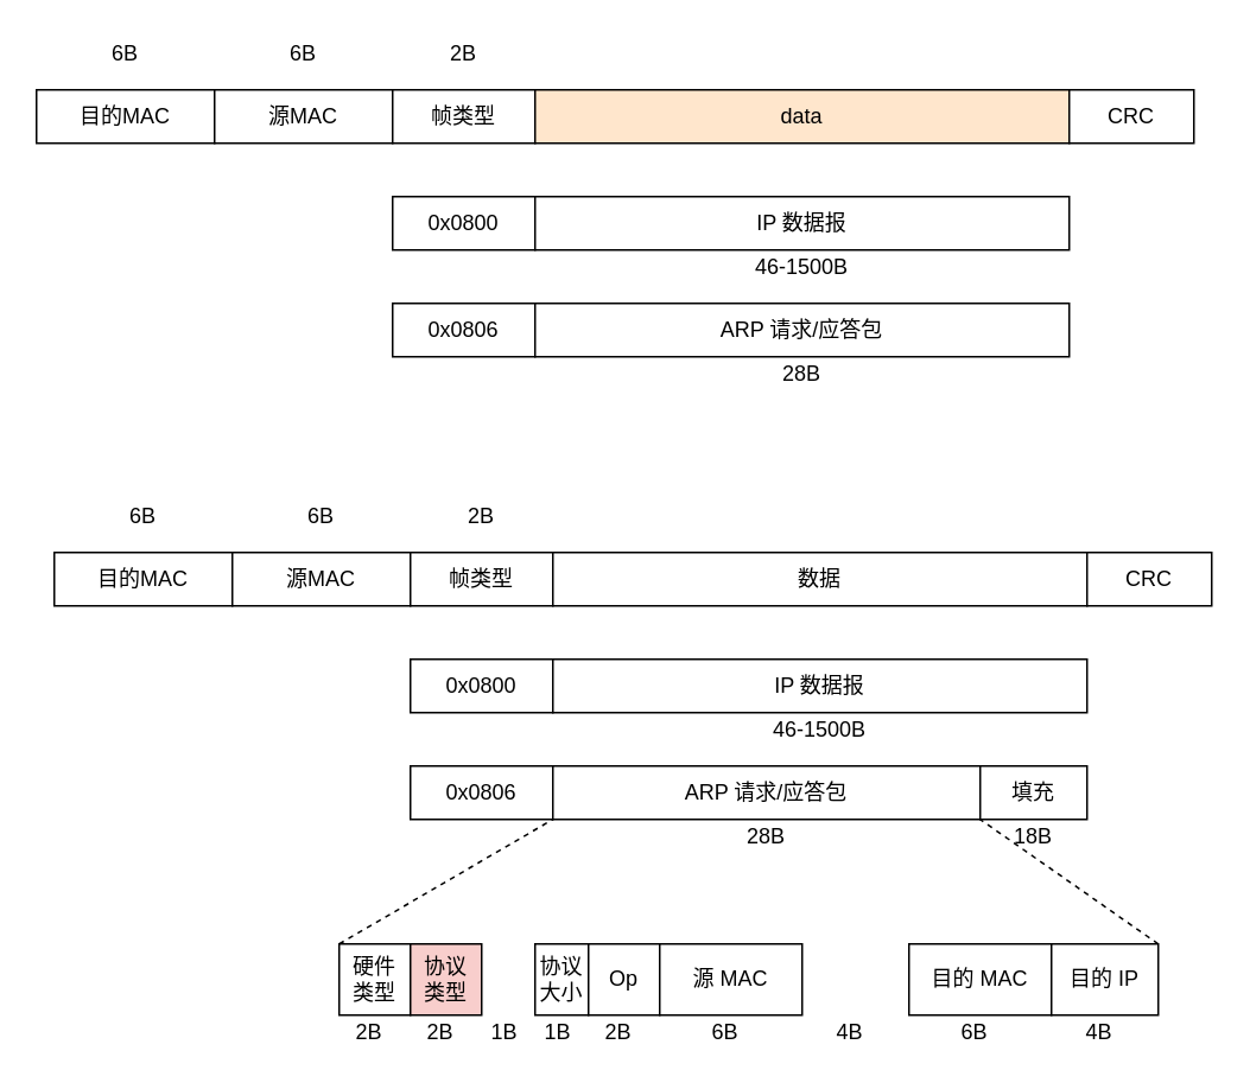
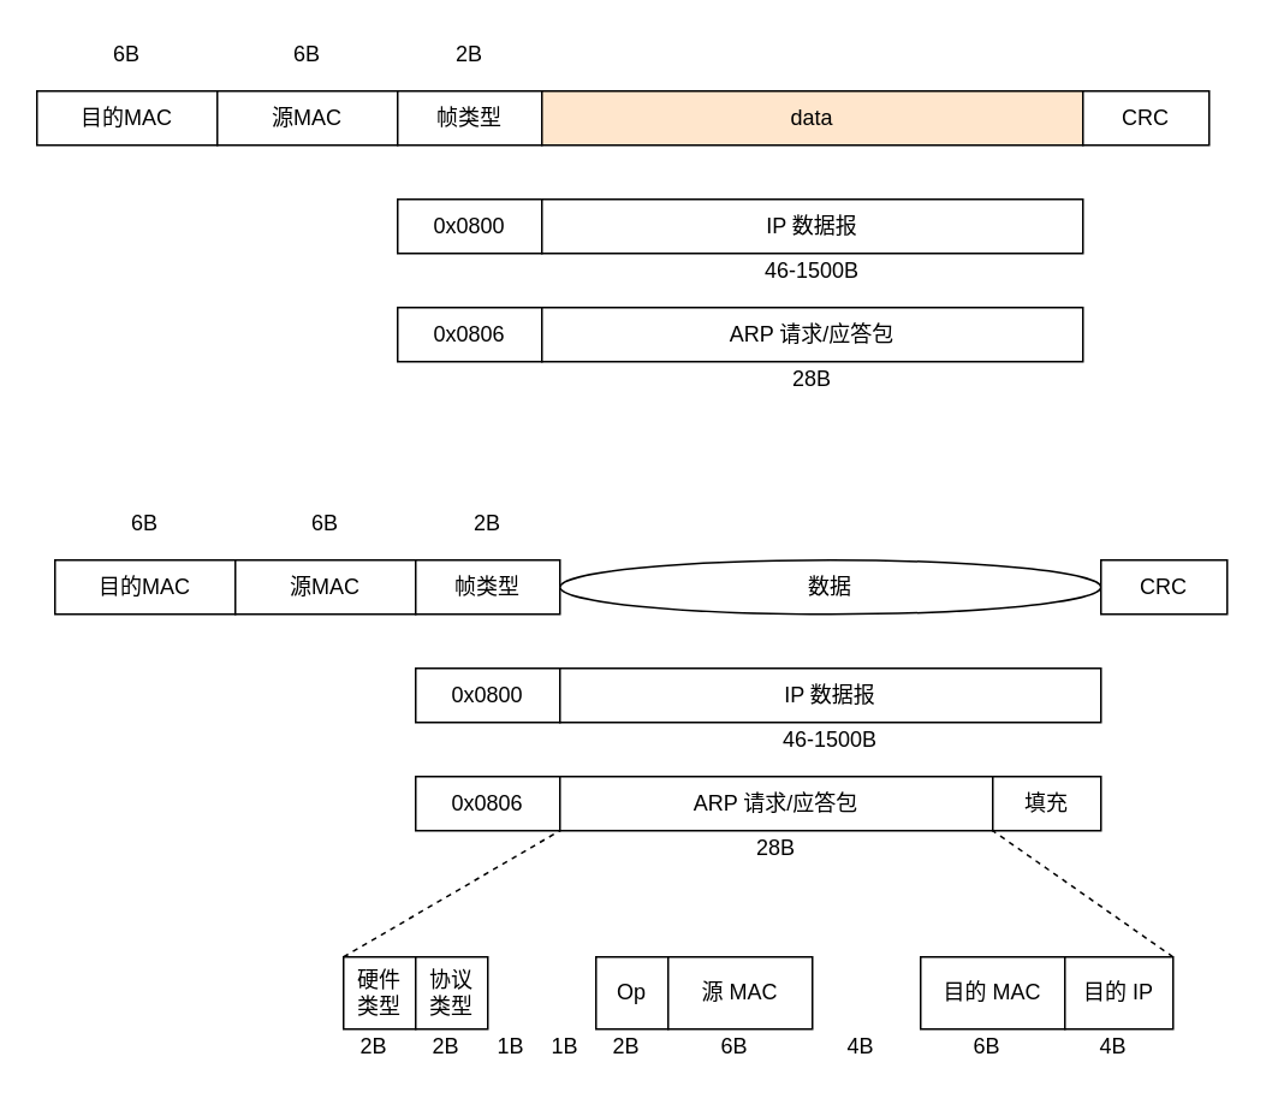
  <mxCell id="0" />
  <mxCell id="1" parent="0" />
  <mxCell id="2" value="目的MAC" style="rounded=0;whiteSpace=wrap;html=1;" parent="1" vertex="1"><mxGeometry x="20" y="50" width="100" height="30" as="geometry" /></mxCell>
  <mxCell id="3" value="源MAC" style="rounded=0;whiteSpace=wrap;html=1;" parent="1" vertex="1"><mxGeometry x="120" y="50" width="100" height="30" as="geometry" /></mxCell>
  <mxCell id="4" value="帧类型" style="rounded=0;whiteSpace=wrap;html=1;" parent="1" vertex="1"><mxGeometry x="220" y="50" width="80" height="30" as="geometry" /></mxCell>
  <mxCell id="5" value="data" style="rounded=0;whiteSpace=wrap;html=1;fillColor=#ffe6cc;" parent="1" vertex="1"><mxGeometry x="300" y="50" width="300" height="30" as="geometry" /></mxCell>
  <mxCell id="6" value="CRC" style="rounded=0;whiteSpace=wrap;html=1;" parent="1" vertex="1"><mxGeometry x="600" y="50" width="70" height="30" as="geometry" /></mxCell>
  <mxCell id="7" value="0x0800" style="rounded=0;whiteSpace=wrap;html=1;" parent="1" vertex="1"><mxGeometry x="220" y="110" width="80" height="30" as="geometry" /></mxCell>
  <mxCell id="8" value="IP 数据报" style="rounded=0;whiteSpace=wrap;html=1;" parent="1" vertex="1"><mxGeometry x="300" y="110" width="300" height="30" as="geometry" /></mxCell>
  <mxCell id="9" value="6B" style="text;html=1;strokeColor=none;fillColor=none;align=center;verticalAlign=middle;whiteSpace=wrap;rounded=0;" parent="1" vertex="1"><mxGeometry x="50" y="20" width="40" height="20" as="geometry" /></mxCell>
  <mxCell id="10" value="6B" style="text;html=1;strokeColor=none;fillColor=none;align=center;verticalAlign=middle;whiteSpace=wrap;rounded=0;" parent="1" vertex="1"><mxGeometry x="150" y="20" width="40" height="20" as="geometry" /></mxCell>
  <mxCell id="11" value="2B" style="text;html=1;strokeColor=none;fillColor=none;align=center;verticalAlign=middle;whiteSpace=wrap;rounded=0;" parent="1" vertex="1"><mxGeometry x="240" y="20" width="40" height="20" as="geometry" /></mxCell>
  <mxCell id="12" value="0x0806" style="rounded=0;whiteSpace=wrap;html=1;" parent="1" vertex="1"><mxGeometry x="220" y="170" width="80" height="30" as="geometry" /></mxCell>
  <mxCell id="13" value="ARP 请求/应答包" style="rounded=0;whiteSpace=wrap;html=1;" parent="1" vertex="1"><mxGeometry x="300" y="170" width="300" height="30" as="geometry" /></mxCell>
  <mxCell id="14" value="46-1500B" style="text;html=1;strokeColor=none;fillColor=none;align=center;verticalAlign=middle;whiteSpace=wrap;rounded=0;" parent="1" vertex="1"><mxGeometry x="420" y="140" width="60" height="20" as="geometry" /></mxCell>
  <mxCell id="15" value="28B" style="text;html=1;strokeColor=none;fillColor=none;align=center;verticalAlign=middle;whiteSpace=wrap;rounded=0;" parent="1" vertex="1"><mxGeometry x="420" y="200" width="60" height="20" as="geometry" /></mxCell>
  <mxCell id="16" value="目的MAC" style="rounded=0;whiteSpace=wrap;html=1;" parent="1" vertex="1"><mxGeometry x="30" y="310" width="100" height="30" as="geometry" /></mxCell>
  <mxCell id="17" value="源MAC" style="rounded=0;whiteSpace=wrap;html=1;" parent="1" vertex="1"><mxGeometry x="130" y="310" width="100" height="30" as="geometry" /></mxCell>
  <mxCell id="18" value="帧类型" style="rounded=0;whiteSpace=wrap;html=1;" parent="1" vertex="1"><mxGeometry x="230" y="310" width="80" height="30" as="geometry" /></mxCell>
- <mxCell id="19" value="数据" style="rounded=0;whiteSpace=wrap;html=1;" parent="1" vertex="1"><mxGeometry x="310" y="310" width="300" height="30" as="geometry" /></mxCell>
+ <mxCell id="19" value="数据" style="ellipse;whiteSpace=wrap;html=1;" parent="1" vertex="1"><mxGeometry x="310" y="310" width="300" height="30" as="geometry" /></mxCell>
  <mxCell id="20" value="CRC" style="rounded=0;whiteSpace=wrap;html=1;" parent="1" vertex="1"><mxGeometry x="610" y="310" width="70" height="30" as="geometry" /></mxCell>
  <mxCell id="21" value="0x0800" style="rounded=0;whiteSpace=wrap;html=1;" parent="1" vertex="1"><mxGeometry x="230" y="370" width="80" height="30" as="geometry" /></mxCell>
  <mxCell id="22" value="IP 数据报" style="rounded=0;whiteSpace=wrap;html=1;" parent="1" vertex="1"><mxGeometry x="310" y="370" width="300" height="30" as="geometry" /></mxCell>
  <mxCell id="23" value="6B" style="text;html=1;strokeColor=none;fillColor=none;align=center;verticalAlign=middle;whiteSpace=wrap;rounded=0;" parent="1" vertex="1"><mxGeometry x="60" y="280" width="40" height="20" as="geometry" /></mxCell>
  <mxCell id="24" value="6B" style="text;html=1;strokeColor=none;fillColor=none;align=center;verticalAlign=middle;whiteSpace=wrap;rounded=0;" parent="1" vertex="1"><mxGeometry x="160" y="280" width="40" height="20" as="geometry" /></mxCell>
  <mxCell id="25" value="2B" style="text;html=1;strokeColor=none;fillColor=none;align=center;verticalAlign=middle;whiteSpace=wrap;rounded=0;" parent="1" vertex="1"><mxGeometry x="250" y="280" width="40" height="20" as="geometry" /></mxCell>
  <mxCell id="26" value="0x0806" style="rounded=0;whiteSpace=wrap;html=1;" parent="1" vertex="1"><mxGeometry x="230" y="430" width="80" height="30" as="geometry" /></mxCell>
  <mxCell id="27" value="ARP 请求/应答包" style="rounded=0;whiteSpace=wrap;html=1;" parent="1" vertex="1"><mxGeometry x="310" y="430" width="240" height="30" as="geometry" /></mxCell>
  <mxCell id="28" value="46-1500B" style="text;html=1;strokeColor=none;fillColor=none;align=center;verticalAlign=middle;whiteSpace=wrap;rounded=0;" parent="1" vertex="1"><mxGeometry x="430" y="400" width="60" height="20" as="geometry" /></mxCell>
  <mxCell id="29" value="28B" style="text;html=1;strokeColor=none;fillColor=none;align=center;verticalAlign=middle;whiteSpace=wrap;rounded=0;" parent="1" vertex="1"><mxGeometry x="400" y="460" width="60" height="20" as="geometry" /></mxCell>
  <mxCell id="30" value="" style="endArrow=none;dashed=1;html=1;entryX=0;entryY=1;entryDx=0;entryDy=0;exitX=0;exitY=0;exitDx=0;exitDy=0;" parent="1" source="44" target="27" edge="1"><mxGeometry width="50" height="50" relative="1" as="geometry"><mxPoint x="270" y="520" as="sourcePoint" /><mxPoint x="320" y="470" as="targetPoint" /></mxGeometry></mxCell>
  <mxCell id="31" value="" style="endArrow=none;dashed=1;html=1;entryX=1;entryY=1;entryDx=0;entryDy=0;exitX=1;exitY=0;exitDx=0;exitDy=0;" parent="1" source="50" target="27" edge="1"><mxGeometry width="50" height="50" relative="1" as="geometry"><mxPoint x="80" y="540" as="sourcePoint" /><mxPoint x="320" y="470" as="targetPoint" /></mxGeometry></mxCell>
  <mxCell id="32" value="2B" style="text;html=1;strokeColor=none;fillColor=none;align=center;verticalAlign=middle;whiteSpace=wrap;rounded=0;" parent="1" vertex="1"><mxGeometry x="187" y="570" width="40" height="20" as="geometry" /></mxCell>
  <mxCell id="33" value="2B" style="text;html=1;strokeColor=none;fillColor=none;align=center;verticalAlign=middle;whiteSpace=wrap;rounded=0;" parent="1" vertex="1"><mxGeometry x="227" y="570" width="40" height="20" as="geometry" /></mxCell>
  <mxCell id="34" value="1B" style="text;html=1;strokeColor=none;fillColor=none;align=center;verticalAlign=middle;whiteSpace=wrap;rounded=0;" parent="1" vertex="1"><mxGeometry x="263" y="570" width="40" height="20" as="geometry" /></mxCell>
  <mxCell id="35" value="1B" style="text;html=1;strokeColor=none;fillColor=none;align=center;verticalAlign=middle;whiteSpace=wrap;rounded=0;" parent="1" vertex="1"><mxGeometry x="293" y="570" width="40" height="20" as="geometry" /></mxCell>
  <mxCell id="36" value="2B" style="text;html=1;strokeColor=none;fillColor=none;align=center;verticalAlign=middle;whiteSpace=wrap;rounded=0;" parent="1" vertex="1"><mxGeometry x="327" y="570" width="40" height="20" as="geometry" /></mxCell>
  <mxCell id="37" value="6B" style="text;html=1;strokeColor=none;fillColor=none;align=center;verticalAlign=middle;whiteSpace=wrap;rounded=0;" parent="1" vertex="1"><mxGeometry x="387" y="570" width="40" height="20" as="geometry" /></mxCell>
  <mxCell id="38" value="4B" style="text;html=1;strokeColor=none;fillColor=none;align=center;verticalAlign=middle;whiteSpace=wrap;rounded=0;" parent="1" vertex="1"><mxGeometry x="457" y="570" width="40" height="20" as="geometry" /></mxCell>
  <mxCell id="39" value="6B" style="text;html=1;strokeColor=none;fillColor=none;align=center;verticalAlign=middle;whiteSpace=wrap;rounded=0;" parent="1" vertex="1"><mxGeometry x="527" y="570" width="40" height="20" as="geometry" /></mxCell>
  <mxCell id="40" value="4B" style="text;html=1;strokeColor=none;fillColor=none;align=center;verticalAlign=middle;whiteSpace=wrap;rounded=0;" parent="1" vertex="1"><mxGeometry x="597" y="570" width="40" height="20" as="geometry" /></mxCell>
  <mxCell id="41" value="填充" style="rounded=0;whiteSpace=wrap;html=1;" parent="1" vertex="1"><mxGeometry x="550" y="430" width="60" height="30" as="geometry" /></mxCell>
- <mxCell id="42" value="18B" style="text;html=1;strokeColor=none;fillColor=none;align=center;verticalAlign=middle;whiteSpace=wrap;rounded=0;" parent="1" vertex="1"><mxGeometry x="560" y="460" width="40" height="20" as="geometry" /></mxCell>
  <mxCell id="43" value="" style="group" parent="1" vertex="1" connectable="0"><mxGeometry x="190" y="530" width="460" height="40" as="geometry" /></mxCell>
  <mxCell id="44" value="硬件&lt;br&gt;类型" style="rounded=0;whiteSpace=wrap;html=1;" parent="43" vertex="1"><mxGeometry width="40" height="40" as="geometry" /></mxCell>
- <mxCell id="45" value="协议&lt;br&gt;类型" style="rounded=0;whiteSpace=wrap;html=1;fillColor=#f8cecc;" parent="43" vertex="1"><mxGeometry x="40" width="40" height="40" as="geometry" /></mxCell>
- <mxCell id="46" value="协议&lt;br&gt;大小" style="rounded=0;whiteSpace=wrap;html=1;" parent="43" vertex="1"><mxGeometry x="110" width="30" height="40" as="geometry" /></mxCell>
+ <mxCell id="45" value="协议&lt;br&gt;类型" style="rounded=0;whiteSpace=wrap;html=1;" parent="43" vertex="1"><mxGeometry x="40" width="40" height="40" as="geometry" /></mxCell>
  <mxCell id="47" value="Op" style="rounded=0;whiteSpace=wrap;html=1;" parent="43" vertex="1"><mxGeometry x="140" width="40" height="40" as="geometry" /></mxCell>
  <mxCell id="48" value="源 MAC" style="rounded=0;whiteSpace=wrap;html=1;" parent="43" vertex="1"><mxGeometry x="180" width="80" height="40" as="geometry" /></mxCell>
  <mxCell id="49" value="目的 MAC" style="rounded=0;whiteSpace=wrap;html=1;" parent="43" vertex="1"><mxGeometry x="320" width="80" height="40" as="geometry" /></mxCell>
  <mxCell id="50" value="目的 IP" style="rounded=0;whiteSpace=wrap;html=1;" parent="43" vertex="1"><mxGeometry x="400" width="60" height="40" as="geometry" /></mxCell>
